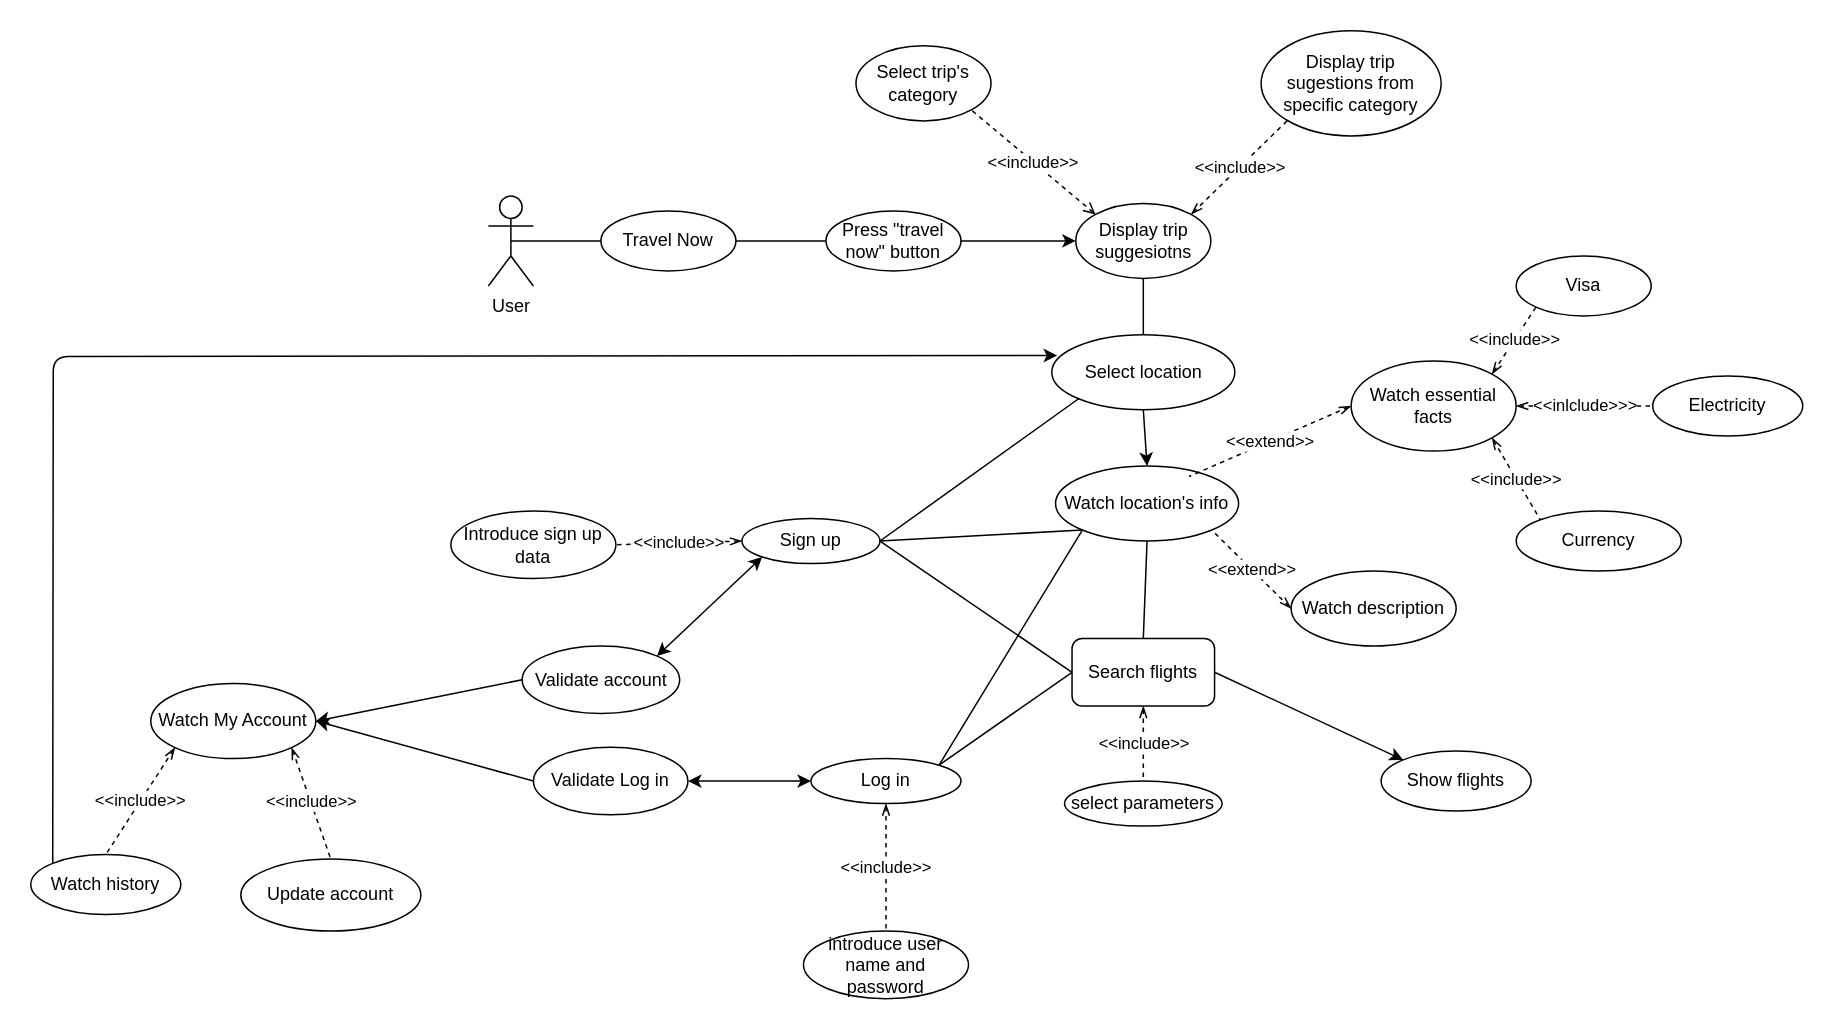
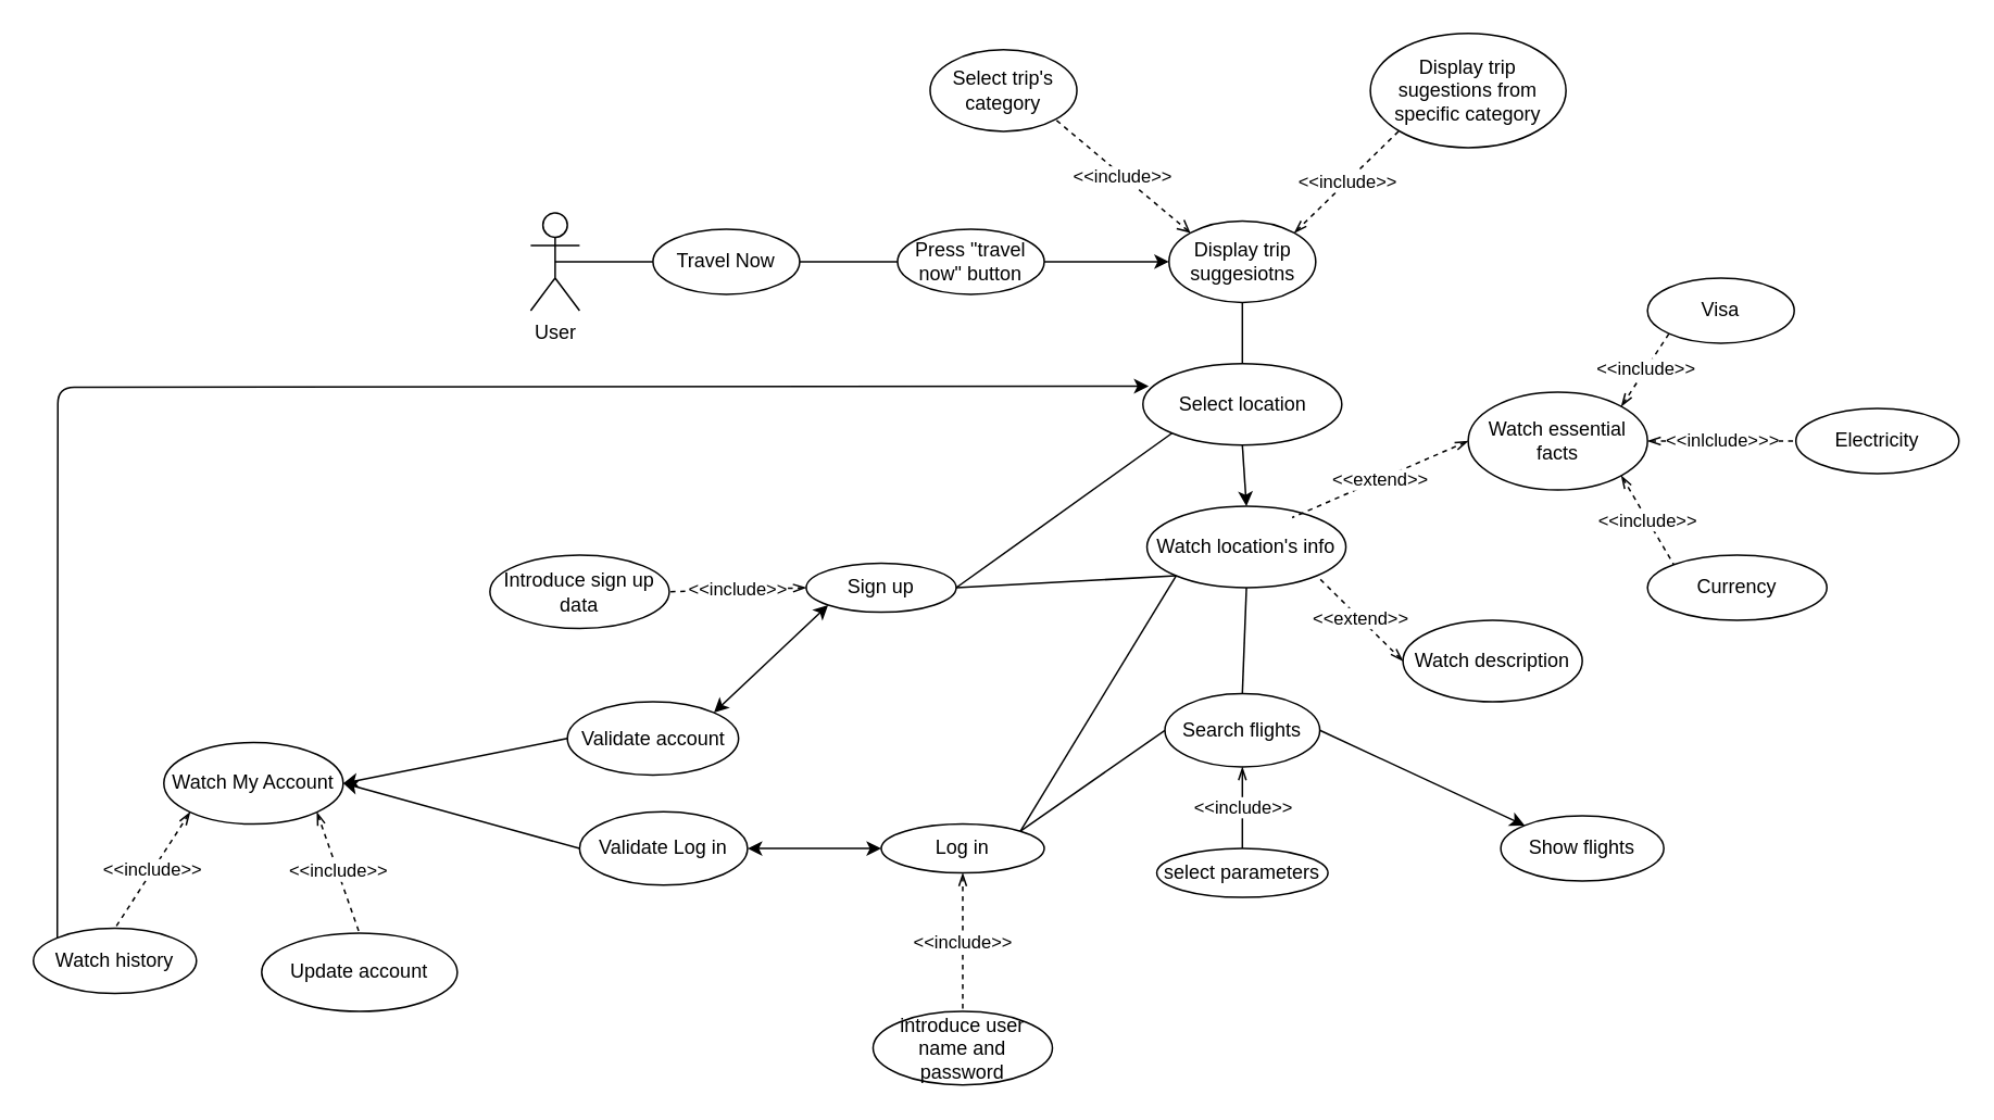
  <mxCell id="0" />
  <mxCell id="1" parent="0" />
  <mxCell id="2" value="User&lt;br&gt;" style="shape=umlActor;verticalLabelPosition=bottom;labelBackgroundColor=#ffffff;verticalAlign=top;html=1;outlineConnect=0;" vertex="1" parent="1"><mxGeometry x="325" y="130" width="30" height="60" as="geometry" /></mxCell>
  <mxCell id="3" value="Travel Now" style="ellipse;whiteSpace=wrap;html=1;" vertex="1" parent="1"><mxGeometry x="400" y="140" width="90" height="40" as="geometry" /></mxCell>
  <mxCell id="4" value="" style="endArrow=none;html=1;entryX=0;entryY=0.5;entryDx=0;entryDy=0;exitX=0.5;exitY=0.5;exitDx=0;exitDy=0;exitPerimeter=0;" edge="1" parent="1" source="2" target="3"><mxGeometry width="50" height="50" relative="1" as="geometry"><mxPoint x="360" y="160" as="sourcePoint" /><mxPoint x="380" y="230" as="targetPoint" /></mxGeometry></mxCell>
  <mxCell id="5" value="" style="endArrow=none;html=1;exitX=1;exitY=0.5;exitDx=0;exitDy=0;" edge="1" parent="1" source="3" target="6"><mxGeometry width="50" height="50" relative="1" as="geometry"><mxPoint x="330" y="280" as="sourcePoint" /><mxPoint x="380" y="230" as="targetPoint" /></mxGeometry></mxCell>
  <mxCell id="6" value="Press &quot;travel now&quot; button" style="ellipse;whiteSpace=wrap;html=1;" vertex="1" parent="1"><mxGeometry x="550" y="140" width="90" height="40" as="geometry" /></mxCell>
  <mxCell id="7" value="Display trip suggesiotns" style="ellipse;whiteSpace=wrap;html=1;" vertex="1" parent="1"><mxGeometry x="716.5" y="135" width="90" height="50" as="geometry" /></mxCell>
  <mxCell id="8" value="" style="endArrow=classic;html=1;exitX=1;exitY=0.5;exitDx=0;exitDy=0;entryX=0;entryY=0.5;entryDx=0;entryDy=0;" edge="1" parent="1" source="6" target="7"><mxGeometry width="50" height="50" relative="1" as="geometry"><mxPoint x="650" y="170" as="sourcePoint" /><mxPoint x="380" y="230" as="targetPoint" /></mxGeometry></mxCell>
  <mxCell id="9" value="&amp;lt;&amp;lt;include&amp;gt;&amp;gt;" style="endArrow=none;dashed=1;html=1;snapToPoint=0;startArrow=open;startFill=0;entryX=1;entryY=1;entryDx=0;entryDy=0;exitX=0;exitY=0;exitDx=0;exitDy=0;" edge="1" parent="1" source="7" target="11"><mxGeometry width="50" height="50" relative="1" as="geometry"><mxPoint x="615" y="100" as="sourcePoint" /><mxPoint x="380" y="230" as="targetPoint" /></mxGeometry></mxCell>
  <mxCell id="10" value="&amp;lt;&amp;lt;include&amp;gt;&amp;gt;" style="endArrow=none;dashed=1;html=1;startArrow=openThin;startFill=0;entryX=0;entryY=1;entryDx=0;entryDy=0;exitX=1;exitY=0;exitDx=0;exitDy=0;" edge="1" parent="1" source="7" target="12"><mxGeometry width="50" height="50" relative="1" as="geometry"><mxPoint x="780" y="70" as="sourcePoint" /><mxPoint x="380" y="230" as="targetPoint" /></mxGeometry></mxCell>
  <mxCell id="11" value="Select trip's category" style="ellipse;whiteSpace=wrap;html=1;" vertex="1" parent="1"><mxGeometry x="570" y="30" width="90" height="50" as="geometry" /></mxCell>
  <mxCell id="12" value="Display trip sugestions from specific category&lt;br&gt;" style="ellipse;whiteSpace=wrap;html=1;" vertex="1" parent="1"><mxGeometry x="840" y="20" width="120" height="70" as="geometry" /></mxCell>
  <mxCell id="13" value="" style="endArrow=none;html=1;entryX=0.5;entryY=1;entryDx=0;entryDy=0;exitX=0.5;exitY=0;exitDx=0;exitDy=0;" edge="1" parent="1" source="14" target="7"><mxGeometry width="50" height="50" relative="1" as="geometry"><mxPoint x="748" y="220" as="sourcePoint" /><mxPoint x="380" y="230" as="targetPoint" /></mxGeometry></mxCell>
  <mxCell id="14" value="Select location" style="ellipse;whiteSpace=wrap;html=1;" vertex="1" parent="1"><mxGeometry x="700.5" y="222.5" width="122" height="50" as="geometry" /></mxCell>
  <mxCell id="15" value="" style="endArrow=classic;html=1;exitX=0.5;exitY=1;exitDx=0;exitDy=0;entryX=0.5;entryY=0;entryDx=0;entryDy=0;" edge="1" parent="1" source="14" target="16"><mxGeometry width="50" height="50" relative="1" as="geometry"><mxPoint x="330" y="350" as="sourcePoint" /><mxPoint x="748" y="320" as="targetPoint" /></mxGeometry></mxCell>
  <mxCell id="16" value="Watch location's info" style="ellipse;whiteSpace=wrap;html=1;" vertex="1" parent="1"><mxGeometry x="703" y="310" width="122" height="50" as="geometry" /></mxCell>
  <mxCell id="17" value="Watch description" style="ellipse;whiteSpace=wrap;html=1;" vertex="1" parent="1"><mxGeometry x="860" y="380" width="110" height="50" as="geometry" /></mxCell>
  <mxCell id="18" value="Watch essential facts&lt;br&gt;" style="ellipse;whiteSpace=wrap;html=1;" vertex="1" parent="1"><mxGeometry x="900" y="240" width="110" height="60" as="geometry" /></mxCell>
  <mxCell id="19" value="Currency" style="ellipse;whiteSpace=wrap;html=1;" vertex="1" parent="1"><mxGeometry x="1010" y="340" width="110" height="40" as="geometry" /></mxCell>
  <mxCell id="20" value="Electricity" style="ellipse;whiteSpace=wrap;html=1;" vertex="1" parent="1"><mxGeometry x="1101" y="250" width="100" height="40" as="geometry" /></mxCell>
  <mxCell id="21" value="Visa" style="ellipse;whiteSpace=wrap;html=1;" vertex="1" parent="1"><mxGeometry x="1010" y="170" width="90" height="40" as="geometry" /></mxCell>
  <mxCell id="22" value="&amp;lt;&amp;lt;include&amp;gt;&amp;gt;" style="endArrow=none;dashed=1;html=1;startArrow=openThin;startFill=0;exitX=1;exitY=1;exitDx=0;exitDy=0;entryX=0;entryY=0;entryDx=0;entryDy=0;" edge="1" parent="1" source="18" target="19"><mxGeometry width="50" height="50" relative="1" as="geometry"><mxPoint x="330" y="640" as="sourcePoint" /><mxPoint x="1050" y="291" as="targetPoint" /></mxGeometry></mxCell>
  <mxCell id="23" value="&amp;lt;&amp;lt;inlclude&amp;gt;&amp;gt;&amp;gt;" style="endArrow=none;dashed=1;html=1;startArrow=openThin;startFill=0;entryX=0;entryY=0.5;entryDx=0;entryDy=0;exitX=1;exitY=0.5;exitDx=0;exitDy=0;" edge="1" parent="1" source="18" target="20"><mxGeometry width="50" height="50" relative="1" as="geometry"><mxPoint x="1080" y="240" as="sourcePoint" /><mxPoint x="380" y="590" as="targetPoint" /></mxGeometry></mxCell>
  <mxCell id="24" value="&amp;lt;&amp;lt;include&amp;gt;&amp;gt;" style="endArrow=none;dashed=1;html=1;startArrow=openThin;startFill=0;entryX=0;entryY=1;entryDx=0;entryDy=0;exitX=1;exitY=0;exitDx=0;exitDy=0;" edge="1" parent="1" source="18" target="21"><mxGeometry width="50" height="50" relative="1" as="geometry"><mxPoint x="990" y="210" as="sourcePoint" /><mxPoint x="380" y="590" as="targetPoint" /></mxGeometry></mxCell>
  <mxCell id="25" value="&amp;lt;&amp;lt;extend&amp;gt;&amp;gt;&lt;br&gt;" style="endArrow=none;dashed=1;html=1;startArrow=openThin;startFill=0;entryX=1;entryY=1;entryDx=0;entryDy=0;exitX=0;exitY=0.5;exitDx=0;exitDy=0;" edge="1" parent="1" source="17" target="16"><mxGeometry width="50" height="50" relative="1" as="geometry"><mxPoint x="880" y="320" as="sourcePoint" /><mxPoint x="380" y="450" as="targetPoint" /></mxGeometry></mxCell>
  <mxCell id="26" value="&amp;lt;&amp;lt;extend&amp;gt;&amp;gt;" style="endArrow=none;dashed=1;html=1;startArrow=openThin;startFill=0;entryX=1;entryY=0;entryDx=0;entryDy=0;exitX=0;exitY=0.5;exitDx=0;exitDy=0;" edge="1" parent="1"><mxGeometry width="50" height="50" relative="1" as="geometry"><mxPoint x="900" y="270" as="sourcePoint" /><mxPoint x="792" y="317" as="targetPoint" /></mxGeometry></mxCell>
  <mxCell id="27" value="" style="endArrow=none;html=1;exitX=0.5;exitY=0;exitDx=0;exitDy=0;entryX=0.5;entryY=1;entryDx=0;entryDy=0;" edge="1" parent="1" source="28" target="16"><mxGeometry width="50" height="50" relative="1" as="geometry"><mxPoint x="610" y="390" as="sourcePoint" /><mxPoint x="746" y="370" as="targetPoint" /></mxGeometry></mxCell>
- <mxCell id="28" value="Search flights" style="whiteSpace=wrap;html=1;rounded=1;" vertex="1" parent="1"><mxGeometry x="714" y="425" width="95" height="45" as="geometry" /></mxCell>
- <mxCell id="29" value="&amp;lt;&amp;lt;include&amp;gt;&amp;gt;&lt;br&gt;" style="endArrow=none;dashed=1;html=1;startArrow=openThin;startFill=0;entryX=0.5;entryY=0;entryDx=0;entryDy=0;" edge="1" parent="1" source="28" target="30"><mxGeometry width="50" height="50" relative="1" as="geometry"><mxPoint x="550" y="470" as="sourcePoint" /><mxPoint x="598" y="480" as="targetPoint" /></mxGeometry></mxCell>
+ <mxCell id="28" value="Search flights" style="ellipse;whiteSpace=wrap;html=1;" vertex="1" parent="1"><mxGeometry x="714" y="425" width="95" height="45" as="geometry" /></mxCell>
+ <mxCell id="29" value="&amp;lt;&amp;lt;include&amp;gt;&amp;gt;&lt;br&gt;" style="endArrow=none;dashed=0;html=1;startArrow=openThin;startFill=0;entryX=0.5;entryY=0;entryDx=0;entryDy=0;" edge="1" parent="1" source="28" target="30"><mxGeometry width="50" height="50" relative="1" as="geometry"><mxPoint x="550" y="470" as="sourcePoint" /><mxPoint x="598" y="480" as="targetPoint" /></mxGeometry></mxCell>
  <mxCell id="30" value="select parameters&lt;br&gt;" style="ellipse;whiteSpace=wrap;html=1;" vertex="1" parent="1"><mxGeometry x="709" y="520" width="105" height="30" as="geometry" /></mxCell>
  <mxCell id="31" value="Show flights" style="ellipse;whiteSpace=wrap;html=1;" vertex="1" parent="1"><mxGeometry x="920" y="500" width="100" height="40" as="geometry" /></mxCell>
  <mxCell id="32" value="" style="endArrow=classic;html=1;exitX=1;exitY=0.5;exitDx=0;exitDy=0;entryX=0;entryY=0;entryDx=0;entryDy=0;" edge="1" parent="1" source="28" target="31"><mxGeometry width="50" height="50" relative="1" as="geometry"><mxPoint x="330" y="620" as="sourcePoint" /><mxPoint x="380" y="570" as="targetPoint" /></mxGeometry></mxCell>
  <mxCell id="33" value="Log in" style="ellipse;whiteSpace=wrap;html=1;" vertex="1" parent="1"><mxGeometry x="540" y="505" width="100" height="30" as="geometry" /></mxCell>
  <mxCell id="34" value="" style="endArrow=none;html=1;entryX=0;entryY=0.5;entryDx=0;entryDy=0;exitX=1;exitY=0;exitDx=0;exitDy=0;" edge="1" parent="1" source="33" target="28"><mxGeometry width="50" height="50" relative="1" as="geometry"><mxPoint x="330" y="620" as="sourcePoint" /><mxPoint x="380" y="570" as="targetPoint" /></mxGeometry></mxCell>
  <mxCell id="35" value="" style="endArrow=none;html=1;entryX=0;entryY=1;entryDx=0;entryDy=0;exitX=1;exitY=0;exitDx=0;exitDy=0;" edge="1" parent="1" source="33" target="16"><mxGeometry width="50" height="50" relative="1" as="geometry"><mxPoint x="330" y="620" as="sourcePoint" /><mxPoint x="380" y="570" as="targetPoint" /></mxGeometry></mxCell>
  <mxCell id="36" value="&amp;lt;&amp;lt;include&amp;gt;&amp;gt;" style="endArrow=none;dashed=1;html=1;startArrow=openThin;startFill=0;exitX=0.5;exitY=1;exitDx=0;exitDy=0;" edge="1" parent="1" source="33" target="37"><mxGeometry width="50" height="50" relative="1" as="geometry"><mxPoint x="330" y="620" as="sourcePoint" /><mxPoint x="590" y="510" as="targetPoint" /></mxGeometry></mxCell>
  <mxCell id="37" value="introduce user name and password" style="ellipse;whiteSpace=wrap;html=1;" vertex="1" parent="1"><mxGeometry x="535" y="620" width="110" height="45" as="geometry" /></mxCell>
  <mxCell id="38" value="Sign up" style="ellipse;whiteSpace=wrap;html=1;" vertex="1" parent="1"><mxGeometry x="494" y="345" width="92" height="30" as="geometry" /></mxCell>
  <mxCell id="39" value="" style="endArrow=none;html=1;entryX=0;entryY=1;entryDx=0;entryDy=0;exitX=1;exitY=0.5;exitDx=0;exitDy=0;" edge="1" parent="1" source="38" target="14"><mxGeometry width="50" height="50" relative="1" as="geometry"><mxPoint x="330" y="740" as="sourcePoint" /><mxPoint x="380" y="690" as="targetPoint" /></mxGeometry></mxCell>
  <mxCell id="40" value="" style="endArrow=none;html=1;entryX=0;entryY=1;entryDx=0;entryDy=0;exitX=1;exitY=0.5;exitDx=0;exitDy=0;" edge="1" parent="1" source="38" target="16"><mxGeometry width="50" height="50" relative="1" as="geometry"><mxPoint x="330" y="740" as="sourcePoint" /><mxPoint x="380" y="690" as="targetPoint" /></mxGeometry></mxCell>
- <mxCell id="41" value="" style="endArrow=none;html=1;entryX=0;entryY=0.5;entryDx=0;entryDy=0;exitX=1;exitY=0.5;exitDx=0;exitDy=0;" edge="1" parent="1" source="38" target="28"><mxGeometry width="50" height="50" relative="1" as="geometry"><mxPoint x="330" y="740" as="sourcePoint" /><mxPoint x="430" y="560" as="targetPoint" /></mxGeometry></mxCell>
  <mxCell id="42" value="&amp;lt;&amp;lt;include&amp;gt;&amp;gt;" style="endArrow=none;dashed=1;html=1;startArrow=openThin;startFill=0;exitX=0;exitY=0.5;exitDx=0;exitDy=0;entryX=1;entryY=0.5;entryDx=0;entryDy=0;" edge="1" parent="1" source="38" target="43"><mxGeometry width="50" height="50" relative="1" as="geometry"><mxPoint x="540" y="343" as="sourcePoint" /><mxPoint x="470" y="430" as="targetPoint" /></mxGeometry></mxCell>
  <mxCell id="43" value="Introduce sign up data" style="ellipse;whiteSpace=wrap;html=1;" vertex="1" parent="1"><mxGeometry x="300" y="340" width="110" height="45" as="geometry" /></mxCell>
  <mxCell id="44" value="Validate account" style="ellipse;whiteSpace=wrap;html=1;" vertex="1" parent="1"><mxGeometry x="347.5" y="430" width="105" height="45" as="geometry" /></mxCell>
  <mxCell id="45" value="Watch My Account" style="ellipse;whiteSpace=wrap;html=1;" vertex="1" parent="1"><mxGeometry x="100" y="455" width="110" height="50" as="geometry" /></mxCell>
  <mxCell id="46" value="Validate Log in" style="ellipse;whiteSpace=wrap;html=1;" vertex="1" parent="1"><mxGeometry x="355" y="497.5" width="103" height="45" as="geometry" /></mxCell>
  <mxCell id="47" value="" style="endArrow=classic;html=1;entryX=1;entryY=0.5;entryDx=0;entryDy=0;exitX=0;exitY=0.5;exitDx=0;exitDy=0;" edge="1" parent="1" source="44" target="45"><mxGeometry width="50" height="50" relative="1" as="geometry"><mxPoint x="50" y="740" as="sourcePoint" /><mxPoint x="100" y="690" as="targetPoint" /></mxGeometry></mxCell>
  <mxCell id="48" value="" style="endArrow=classic;html=1;entryX=1;entryY=0.5;entryDx=0;entryDy=0;exitX=0;exitY=0.5;exitDx=0;exitDy=0;" edge="1" parent="1" source="46" target="45"><mxGeometry width="50" height="50" relative="1" as="geometry"><mxPoint x="50" y="740" as="sourcePoint" /><mxPoint x="100" y="690" as="targetPoint" /></mxGeometry></mxCell>
  <mxCell id="49" value="&amp;lt;&amp;lt;include&amp;gt;&amp;gt;" style="endArrow=none;dashed=1;html=1;startArrow=openThin;startFill=0;exitX=1;exitY=1;exitDx=0;exitDy=0;entryX=0.5;entryY=0;entryDx=0;entryDy=0;" edge="1" parent="1" source="45" target="52"><mxGeometry width="50" height="50" relative="1" as="geometry"><mxPoint x="100" y="740" as="sourcePoint" /><mxPoint x="260" y="630" as="targetPoint" /></mxGeometry></mxCell>
  <mxCell id="50" value="" style="endArrow=classic;startArrow=classic;html=1;entryX=0;entryY=0.5;entryDx=0;entryDy=0;exitX=1;exitY=0.5;exitDx=0;exitDy=0;" edge="1" parent="1" source="46" target="33"><mxGeometry width="50" height="50" relative="1" as="geometry"><mxPoint x="100" y="810" as="sourcePoint" /><mxPoint x="150" y="760" as="targetPoint" /></mxGeometry></mxCell>
  <mxCell id="51" value="" style="endArrow=classic;startArrow=classic;html=1;entryX=0;entryY=1;entryDx=0;entryDy=0;exitX=1;exitY=0;exitDx=0;exitDy=0;" edge="1" parent="1" source="44" target="38"><mxGeometry width="50" height="50" relative="1" as="geometry"><mxPoint x="100" y="810" as="sourcePoint" /><mxPoint x="150" y="760" as="targetPoint" /></mxGeometry></mxCell>
  <mxCell id="52" value="Update account" style="ellipse;whiteSpace=wrap;html=1;" vertex="1" parent="1"><mxGeometry x="160" y="572" width="120" height="48" as="geometry" /></mxCell>
  <mxCell id="53" value="&amp;lt;&amp;lt;include&amp;gt;&amp;gt;" style="endArrow=none;dashed=1;html=1;startArrow=openThin;startFill=0;exitX=0;exitY=1;exitDx=0;exitDy=0;entryX=0.5;entryY=0;entryDx=0;entryDy=0;" edge="1" parent="1" source="45" target="54"><mxGeometry width="50" height="50" relative="1" as="geometry"><mxPoint x="80" y="620" as="sourcePoint" /><mxPoint x="50" y="610" as="targetPoint" /></mxGeometry></mxCell>
  <mxCell id="54" value="Watch history" style="ellipse;whiteSpace=wrap;html=1;" vertex="1" parent="1"><mxGeometry x="20" y="569" width="100" height="40" as="geometry" /></mxCell>
  <mxCell id="55" value="" style="endArrow=classic;html=1;exitX=0;exitY=0;exitDx=0;exitDy=0;entryX=0.029;entryY=0.277;entryDx=0;entryDy=0;entryPerimeter=0;" edge="1" parent="1" source="54" target="14"><mxGeometry width="50" height="50" relative="1" as="geometry"><mxPoint x="20" y="740" as="sourcePoint" /><mxPoint x="700" y="240" as="targetPoint" /><Array as="points"><mxPoint x="35" y="237" /></Array></mxGeometry></mxCell>
